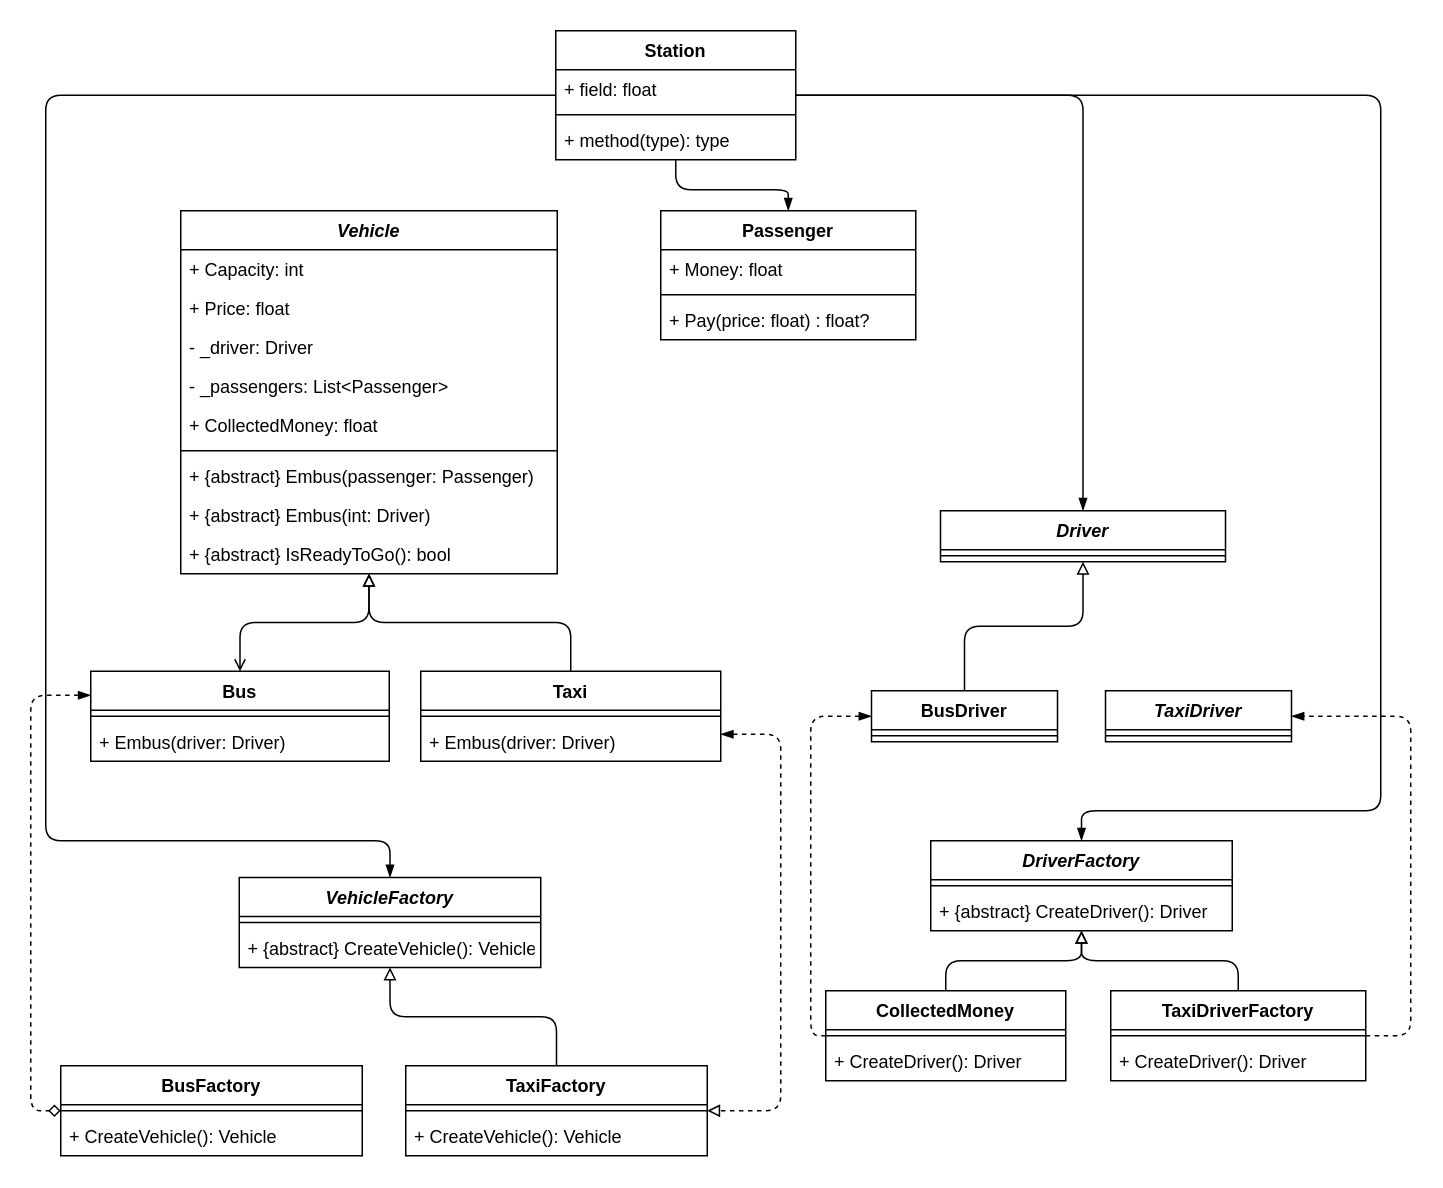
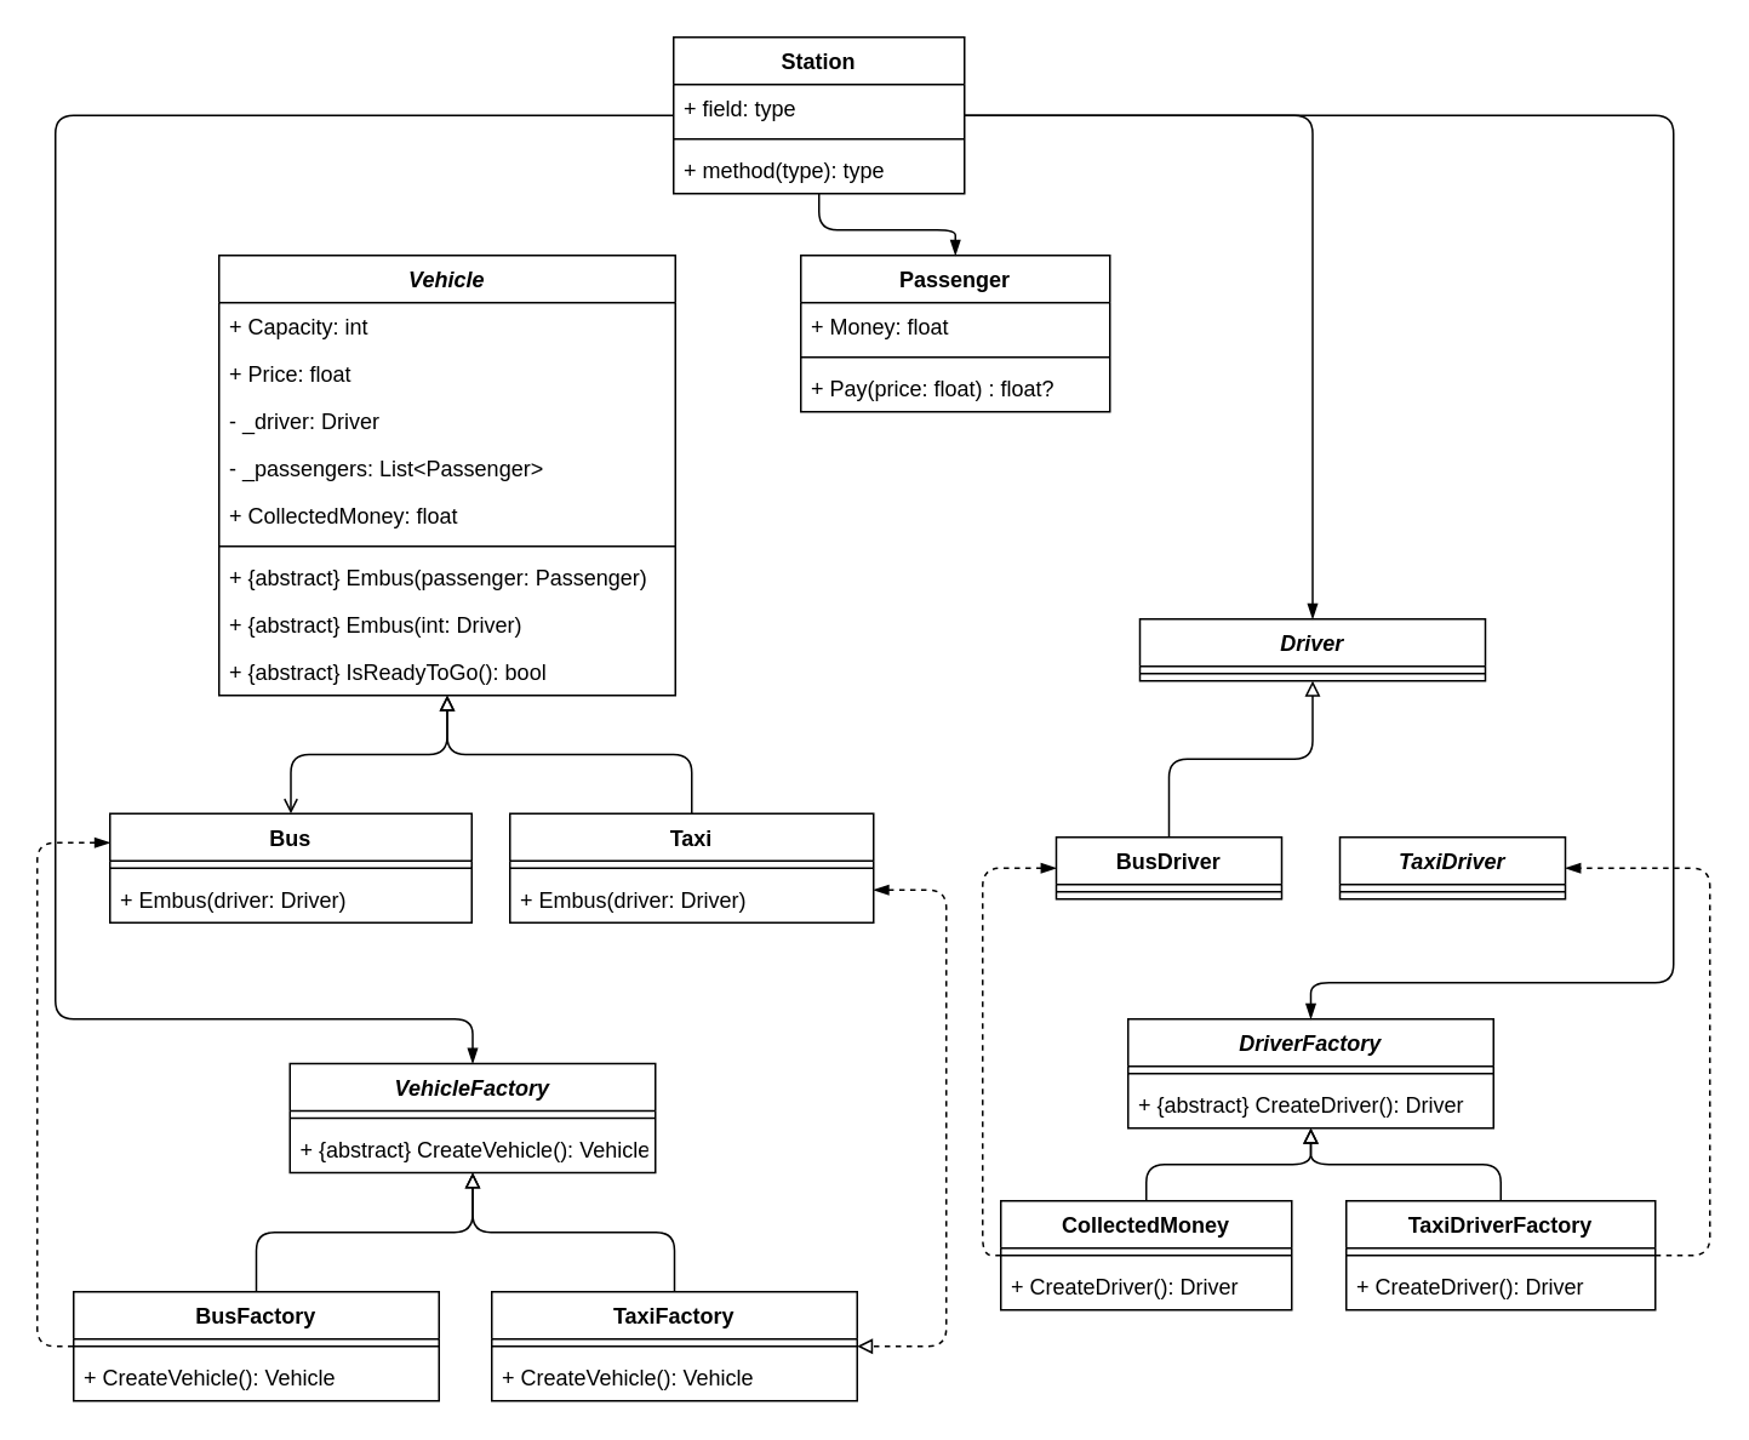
  <mxCell id="0" />
  <mxCell id="1" parent="0" />
  <mxCell id="2" value="" style="edgeStyle=orthogonalEdgeStyle;rounded=1;orthogonalLoop=1;jettySize=auto;html=1;startArrow=block;startFill=0;endArrow=open;endFill=0;" edge="1" parent="1" source="4" target="15"><mxGeometry relative="1" as="geometry" /></mxCell>
  <mxCell id="3" value="" style="edgeStyle=orthogonalEdgeStyle;rounded=1;orthogonalLoop=1;jettySize=auto;html=1;startArrow=block;startFill=0;endArrow=none;endFill=0;" edge="1" parent="1" source="4" target="19"><mxGeometry relative="1" as="geometry" /></mxCell>
  <mxCell id="4" value="Vehicle" style="swimlane;fontStyle=3;align=center;verticalAlign=top;childLayout=stackLayout;horizontal=1;startSize=26;horizontalStack=0;resizeParent=1;resizeParentMax=0;resizeLast=0;collapsible=1;marginBottom=0;" vertex="1" parent="1"><mxGeometry x="120" y="140" width="251" height="242" as="geometry" /></mxCell>
  <mxCell id="5" value="+ Capacity: int&#10;&#10;" style="text;strokeColor=none;fillColor=none;align=left;verticalAlign=top;spacingLeft=4;spacingRight=4;overflow=hidden;rotatable=0;points=[[0,0.5],[1,0.5]];portConstraint=eastwest;" vertex="1" parent="4"><mxGeometry y="26" width="251" height="26" as="geometry" /></mxCell>
  <mxCell id="6" value="+ Price: float&#10;&#10;" style="text;strokeColor=none;fillColor=none;align=left;verticalAlign=top;spacingLeft=4;spacingRight=4;overflow=hidden;rotatable=0;points=[[0,0.5],[1,0.5]];portConstraint=eastwest;" vertex="1" parent="4"><mxGeometry y="52" width="251" height="26" as="geometry" /></mxCell>
  <mxCell id="7" value="- _driver: Driver&#10;&#10;" style="text;strokeColor=none;fillColor=none;align=left;verticalAlign=top;spacingLeft=4;spacingRight=4;overflow=hidden;rotatable=0;points=[[0,0.5],[1,0.5]];portConstraint=eastwest;" vertex="1" parent="4"><mxGeometry y="78" width="251" height="26" as="geometry" /></mxCell>
  <mxCell id="8" value="- _passengers: List&lt;Passenger&gt;&#10;" style="text;strokeColor=none;fillColor=none;align=left;verticalAlign=top;spacingLeft=4;spacingRight=4;overflow=hidden;rotatable=0;points=[[0,0.5],[1,0.5]];portConstraint=eastwest;" vertex="1" parent="4"><mxGeometry y="104" width="251" height="26" as="geometry" /></mxCell>
  <mxCell id="9" value="+ CollectedMoney: float&#10;&#10;" style="text;strokeColor=none;fillColor=none;align=left;verticalAlign=top;spacingLeft=4;spacingRight=4;overflow=hidden;rotatable=0;points=[[0,0.5],[1,0.5]];portConstraint=eastwest;" vertex="1" parent="4"><mxGeometry y="130" width="251" height="26" as="geometry" /></mxCell>
  <mxCell id="10" value="" style="line;strokeWidth=1;fillColor=none;align=left;verticalAlign=middle;spacingTop=-1;spacingLeft=3;spacingRight=3;rotatable=0;labelPosition=right;points=[];portConstraint=eastwest;" vertex="1" parent="4"><mxGeometry y="156" width="251" height="8" as="geometry" /></mxCell>
  <mxCell id="11" value="+ {abstract} Embus(passenger: Passenger)" style="text;strokeColor=none;fillColor=none;align=left;verticalAlign=top;spacingLeft=4;spacingRight=4;overflow=hidden;rotatable=0;points=[[0,0.5],[1,0.5]];portConstraint=eastwest;" vertex="1" parent="4"><mxGeometry y="164" width="251" height="26" as="geometry" /></mxCell>
  <mxCell id="12" value="+ {abstract} Embus(int: Driver)" style="text;strokeColor=none;fillColor=none;align=left;verticalAlign=top;spacingLeft=4;spacingRight=4;overflow=hidden;rotatable=0;points=[[0,0.5],[1,0.5]];portConstraint=eastwest;" vertex="1" parent="4"><mxGeometry y="190" width="251" height="26" as="geometry" /></mxCell>
  <mxCell id="13" value="+ {abstract} IsReadyToGo(): bool" style="text;strokeColor=none;fillColor=none;align=left;verticalAlign=top;spacingLeft=4;spacingRight=4;overflow=hidden;rotatable=0;points=[[0,0.5],[1,0.5]];portConstraint=eastwest;" vertex="1" parent="4"><mxGeometry y="216" width="251" height="26" as="geometry" /></mxCell>
- <mxCell id="14" style="edgeStyle=orthogonalEdgeStyle;rounded=1;orthogonalLoop=1;jettySize=auto;html=1;entryX=0;entryY=0.5;entryDx=0;entryDy=0;dashed=1;startArrow=blockThin;startFill=1;endArrow=diamond;endFill=0;" edge="1" parent="1" source="15" target="38"><mxGeometry relative="1" as="geometry"><Array as="points"><mxPoint x="20" y="463" /><mxPoint x="20" y="740" /></Array></mxGeometry></mxCell>
+ <mxCell id="14" style="edgeStyle=orthogonalEdgeStyle;rounded=1;orthogonalLoop=1;jettySize=auto;html=1;entryX=0;entryY=0.5;entryDx=0;entryDy=0;dashed=1;startArrow=blockThin;startFill=1;endArrow=none;endFill=0;" edge="1" parent="1" source="15" target="38"><mxGeometry relative="1" as="geometry"><Array as="points"><mxPoint x="20" y="463" /><mxPoint x="20" y="740" /></Array></mxGeometry></mxCell>
  <mxCell id="15" value="Bus" style="swimlane;fontStyle=1;align=center;verticalAlign=top;childLayout=stackLayout;horizontal=1;startSize=26;horizontalStack=0;resizeParent=1;resizeParentMax=0;resizeLast=0;collapsible=1;marginBottom=0;" vertex="1" parent="1"><mxGeometry x="60" y="447" width="199" height="60" as="geometry" /></mxCell>
  <mxCell id="16" value="" style="line;strokeWidth=1;fillColor=none;align=left;verticalAlign=middle;spacingTop=-1;spacingLeft=3;spacingRight=3;rotatable=0;labelPosition=right;points=[];portConstraint=eastwest;" vertex="1" parent="15"><mxGeometry y="26" width="199" height="8" as="geometry" /></mxCell>
  <mxCell id="17" value="+ Embus(driver: Driver)" style="text;strokeColor=none;fillColor=none;align=left;verticalAlign=top;spacingLeft=4;spacingRight=4;overflow=hidden;rotatable=0;points=[[0,0.5],[1,0.5]];portConstraint=eastwest;" vertex="1" parent="15"><mxGeometry y="34" width="199" height="26" as="geometry" /></mxCell>
  <mxCell id="18" style="edgeStyle=orthogonalEdgeStyle;rounded=1;orthogonalLoop=1;jettySize=auto;html=1;entryX=1;entryY=0.5;entryDx=0;entryDy=0;startArrow=blockThin;startFill=1;endArrow=block;endFill=0;dashed=1;" edge="1" parent="1" source="19" target="41"><mxGeometry relative="1" as="geometry"><Array as="points"><mxPoint x="520" y="489" /><mxPoint x="520" y="740" /></Array></mxGeometry></mxCell>
  <mxCell id="19" value="Taxi" style="swimlane;fontStyle=1;align=center;verticalAlign=top;childLayout=stackLayout;horizontal=1;startSize=26;horizontalStack=0;resizeParent=1;resizeParentMax=0;resizeLast=0;collapsible=1;marginBottom=0;" vertex="1" parent="1"><mxGeometry x="280" y="447" width="200" height="60" as="geometry" /></mxCell>
  <mxCell id="20" value="" style="line;strokeWidth=1;fillColor=none;align=left;verticalAlign=middle;spacingTop=-1;spacingLeft=3;spacingRight=3;rotatable=0;labelPosition=right;points=[];portConstraint=eastwest;" vertex="1" parent="19"><mxGeometry y="26" width="200" height="8" as="geometry" /></mxCell>
  <mxCell id="21" value="+ Embus(driver: Driver)" style="text;strokeColor=none;fillColor=none;align=left;verticalAlign=top;spacingLeft=4;spacingRight=4;overflow=hidden;rotatable=0;points=[[0,0.5],[1,0.5]];portConstraint=eastwest;" vertex="1" parent="19"><mxGeometry y="34" width="200" height="26" as="geometry" /></mxCell>
  <mxCell id="22" value="Passenger" style="swimlane;fontStyle=1;align=center;verticalAlign=top;childLayout=stackLayout;horizontal=1;startSize=26;horizontalStack=0;resizeParent=1;resizeParentMax=0;resizeLast=0;collapsible=1;marginBottom=0;" vertex="1" parent="1"><mxGeometry x="440" y="140" width="170" height="86" as="geometry" /></mxCell>
  <mxCell id="23" value="+ Money: float" style="text;strokeColor=none;fillColor=none;align=left;verticalAlign=top;spacingLeft=4;spacingRight=4;overflow=hidden;rotatable=0;points=[[0,0.5],[1,0.5]];portConstraint=eastwest;" vertex="1" parent="22"><mxGeometry y="26" width="170" height="26" as="geometry" /></mxCell>
  <mxCell id="24" value="" style="line;strokeWidth=1;fillColor=none;align=left;verticalAlign=middle;spacingTop=-1;spacingLeft=3;spacingRight=3;rotatable=0;labelPosition=right;points=[];portConstraint=eastwest;" vertex="1" parent="22"><mxGeometry y="52" width="170" height="8" as="geometry" /></mxCell>
  <mxCell id="25" value="+ Pay(price: float) : float?" style="text;strokeColor=none;fillColor=none;align=left;verticalAlign=top;spacingLeft=4;spacingRight=4;overflow=hidden;rotatable=0;points=[[0,0.5],[1,0.5]];portConstraint=eastwest;" vertex="1" parent="22"><mxGeometry y="60" width="170" height="26" as="geometry" /></mxCell>
  <mxCell id="26" value="" style="edgeStyle=orthogonalEdgeStyle;rounded=1;orthogonalLoop=1;jettySize=auto;html=1;startArrow=block;startFill=0;endArrow=none;endFill=0;" edge="1" parent="1" source="27" target="29"><mxGeometry relative="1" as="geometry" /></mxCell>
  <mxCell id="27" value="Driver" style="swimlane;fontStyle=3;align=center;verticalAlign=top;childLayout=stackLayout;horizontal=1;startSize=26;horizontalStack=0;resizeParent=1;resizeParentMax=0;resizeLast=0;collapsible=1;marginBottom=0;" vertex="1" parent="1"><mxGeometry x="626.5" y="340" width="190" height="34" as="geometry" /></mxCell>
  <mxCell id="28" value="" style="line;strokeWidth=1;fillColor=none;align=left;verticalAlign=middle;spacingTop=-1;spacingLeft=3;spacingRight=3;rotatable=0;labelPosition=right;points=[];portConstraint=eastwest;" vertex="1" parent="27"><mxGeometry y="26" width="190" height="8" as="geometry" /></mxCell>
  <mxCell id="29" value="BusDriver" style="swimlane;fontStyle=1;align=center;verticalAlign=top;childLayout=stackLayout;horizontal=1;startSize=26;horizontalStack=0;resizeParent=1;resizeParentMax=0;resizeLast=0;collapsible=1;marginBottom=0;" vertex="1" parent="1"><mxGeometry x="580.5" y="460" width="124" height="34" as="geometry" /></mxCell>
  <mxCell id="30" value="" style="line;strokeWidth=1;fillColor=none;align=left;verticalAlign=middle;spacingTop=-1;spacingLeft=3;spacingRight=3;rotatable=0;labelPosition=right;points=[];portConstraint=eastwest;" vertex="1" parent="29"><mxGeometry y="26" width="124" height="8" as="geometry" /></mxCell>
  <mxCell id="31" value="TaxiDriver" style="swimlane;fontStyle=3;align=center;verticalAlign=top;childLayout=stackLayout;horizontal=1;startSize=26;horizontalStack=0;resizeParent=1;resizeParentMax=0;resizeLast=0;collapsible=1;marginBottom=0;" vertex="1" parent="1"><mxGeometry x="736.5" y="460" width="124" height="34" as="geometry" /></mxCell>
  <mxCell id="32" value="" style="line;strokeWidth=1;fillColor=none;align=left;verticalAlign=middle;spacingTop=-1;spacingLeft=3;spacingRight=3;rotatable=0;labelPosition=right;points=[];portConstraint=eastwest;" vertex="1" parent="31"><mxGeometry y="26" width="124" height="8" as="geometry" /></mxCell>
+ <mxCell id="33" value="" style="edgeStyle=orthogonalEdgeStyle;rounded=1;orthogonalLoop=1;jettySize=auto;html=1;startArrow=block;startFill=0;endArrow=none;endFill=0;" edge="1" parent="1" source="35" target="38"><mxGeometry relative="1" as="geometry" /></mxCell>
  <mxCell id="34" value="" style="edgeStyle=orthogonalEdgeStyle;rounded=1;orthogonalLoop=1;jettySize=auto;html=1;startArrow=block;startFill=0;endArrow=none;endFill=0;" edge="1" parent="1" source="35" target="41"><mxGeometry relative="1" as="geometry" /></mxCell>
  <mxCell id="35" value="VehicleFactory" style="swimlane;fontStyle=3;align=center;verticalAlign=top;childLayout=stackLayout;horizontal=1;startSize=26;horizontalStack=0;resizeParent=1;resizeParentMax=0;resizeLast=0;collapsible=1;marginBottom=0;" vertex="1" parent="1"><mxGeometry x="159" y="584.5" width="201" height="60" as="geometry" /></mxCell>
  <mxCell id="36" value="" style="line;strokeWidth=1;fillColor=none;align=left;verticalAlign=middle;spacingTop=-1;spacingLeft=3;spacingRight=3;rotatable=0;labelPosition=right;points=[];portConstraint=eastwest;" vertex="1" parent="35"><mxGeometry y="26" width="201" height="8" as="geometry" /></mxCell>
  <mxCell id="37" value="+ {abstract} CreateVehicle(): Vehicle" style="text;strokeColor=none;fillColor=none;align=left;verticalAlign=top;spacingLeft=4;spacingRight=4;overflow=hidden;rotatable=0;points=[[0,0.5],[1,0.5]];portConstraint=eastwest;" vertex="1" parent="35"><mxGeometry y="34" width="201" height="26" as="geometry" /></mxCell>
  <mxCell id="38" value="BusFactory" style="swimlane;fontStyle=1;align=center;verticalAlign=top;childLayout=stackLayout;horizontal=1;startSize=26;horizontalStack=0;resizeParent=1;resizeParentMax=0;resizeLast=0;collapsible=1;marginBottom=0;" vertex="1" parent="1"><mxGeometry x="40" y="710" width="201" height="60" as="geometry" /></mxCell>
  <mxCell id="39" value="" style="line;strokeWidth=1;fillColor=none;align=left;verticalAlign=middle;spacingTop=-1;spacingLeft=3;spacingRight=3;rotatable=0;labelPosition=right;points=[];portConstraint=eastwest;" vertex="1" parent="38"><mxGeometry y="26" width="201" height="8" as="geometry" /></mxCell>
  <mxCell id="40" value="+ CreateVehicle(): Vehicle" style="text;strokeColor=none;fillColor=none;align=left;verticalAlign=top;spacingLeft=4;spacingRight=4;overflow=hidden;rotatable=0;points=[[0,0.5],[1,0.5]];portConstraint=eastwest;" vertex="1" parent="38"><mxGeometry y="34" width="201" height="26" as="geometry" /></mxCell>
  <mxCell id="41" value="TaxiFactory" style="swimlane;fontStyle=1;align=center;verticalAlign=top;childLayout=stackLayout;horizontal=1;startSize=26;horizontalStack=0;resizeParent=1;resizeParentMax=0;resizeLast=0;collapsible=1;marginBottom=0;" vertex="1" parent="1"><mxGeometry x="270" y="710" width="201" height="60" as="geometry" /></mxCell>
  <mxCell id="42" value="" style="line;strokeWidth=1;fillColor=none;align=left;verticalAlign=middle;spacingTop=-1;spacingLeft=3;spacingRight=3;rotatable=0;labelPosition=right;points=[];portConstraint=eastwest;" vertex="1" parent="41"><mxGeometry y="26" width="201" height="8" as="geometry" /></mxCell>
  <mxCell id="43" value="+ CreateVehicle(): Vehicle" style="text;strokeColor=none;fillColor=none;align=left;verticalAlign=top;spacingLeft=4;spacingRight=4;overflow=hidden;rotatable=0;points=[[0,0.5],[1,0.5]];portConstraint=eastwest;" vertex="1" parent="41"><mxGeometry y="34" width="201" height="26" as="geometry" /></mxCell>
  <mxCell id="44" value="" style="edgeStyle=orthogonalEdgeStyle;rounded=1;orthogonalLoop=1;jettySize=auto;html=1;startArrow=block;startFill=0;endArrow=none;endFill=0;" edge="1" parent="1" source="46" target="50"><mxGeometry relative="1" as="geometry" /></mxCell>
  <mxCell id="45" value="" style="edgeStyle=orthogonalEdgeStyle;rounded=1;orthogonalLoop=1;jettySize=auto;html=1;startArrow=block;startFill=0;endArrow=none;endFill=0;" edge="1" parent="1" source="46" target="54"><mxGeometry relative="1" as="geometry" /></mxCell>
  <mxCell id="46" value="DriverFactory" style="swimlane;fontStyle=3;align=center;verticalAlign=top;childLayout=stackLayout;horizontal=1;startSize=26;horizontalStack=0;resizeParent=1;resizeParentMax=0;resizeLast=0;collapsible=1;marginBottom=0;" vertex="1" parent="1"><mxGeometry x="620" y="560" width="201" height="60" as="geometry" /></mxCell>
  <mxCell id="47" value="" style="line;strokeWidth=1;fillColor=none;align=left;verticalAlign=middle;spacingTop=-1;spacingLeft=3;spacingRight=3;rotatable=0;labelPosition=right;points=[];portConstraint=eastwest;" vertex="1" parent="46"><mxGeometry y="26" width="201" height="8" as="geometry" /></mxCell>
  <mxCell id="48" value="+ {abstract} CreateDriver(): Driver" style="text;strokeColor=none;fillColor=none;align=left;verticalAlign=top;spacingLeft=4;spacingRight=4;overflow=hidden;rotatable=0;points=[[0,0.5],[1,0.5]];portConstraint=eastwest;" vertex="1" parent="46"><mxGeometry y="34" width="201" height="26" as="geometry" /></mxCell>
  <mxCell id="49" style="edgeStyle=orthogonalEdgeStyle;rounded=1;orthogonalLoop=1;jettySize=auto;html=1;entryX=0;entryY=0.5;entryDx=0;entryDy=0;dashed=1;startArrow=none;startFill=0;endArrow=blockThin;endFill=1;" edge="1" parent="1" source="50" target="29"><mxGeometry relative="1" as="geometry"><Array as="points"><mxPoint x="540" y="690" /><mxPoint x="540" y="477" /></Array></mxGeometry></mxCell>
  <mxCell id="50" value="CollectedMoney" style="swimlane;fontStyle=1;align=center;verticalAlign=top;childLayout=stackLayout;horizontal=1;startSize=26;horizontalStack=0;resizeParent=1;resizeParentMax=0;resizeLast=0;collapsible=1;marginBottom=0;" vertex="1" parent="1"><mxGeometry x="550" y="660" width="160" height="60" as="geometry" /></mxCell>
  <mxCell id="51" value="" style="line;strokeWidth=1;fillColor=none;align=left;verticalAlign=middle;spacingTop=-1;spacingLeft=3;spacingRight=3;rotatable=0;labelPosition=right;points=[];portConstraint=eastwest;" vertex="1" parent="50"><mxGeometry y="26" width="160" height="8" as="geometry" /></mxCell>
  <mxCell id="52" value="+ CreateDriver(): Driver" style="text;strokeColor=none;fillColor=none;align=left;verticalAlign=top;spacingLeft=4;spacingRight=4;overflow=hidden;rotatable=0;points=[[0,0.5],[1,0.5]];portConstraint=eastwest;" vertex="1" parent="50"><mxGeometry y="34" width="160" height="26" as="geometry" /></mxCell>
  <mxCell id="53" style="edgeStyle=orthogonalEdgeStyle;rounded=1;orthogonalLoop=1;jettySize=auto;html=1;entryX=1;entryY=0.5;entryDx=0;entryDy=0;startArrow=none;startFill=0;endArrow=blockThin;endFill=1;dashed=1;" edge="1" parent="1" source="54" target="31"><mxGeometry relative="1" as="geometry"><Array as="points"><mxPoint x="940" y="690" /><mxPoint x="940" y="477" /></Array></mxGeometry></mxCell>
  <mxCell id="54" value="TaxiDriverFactory" style="swimlane;fontStyle=1;align=center;verticalAlign=top;childLayout=stackLayout;horizontal=1;startSize=26;horizontalStack=0;resizeParent=1;resizeParentMax=0;resizeLast=0;collapsible=1;marginBottom=0;" vertex="1" parent="1"><mxGeometry x="740" y="660" width="170" height="60" as="geometry" /></mxCell>
  <mxCell id="55" value="" style="line;strokeWidth=1;fillColor=none;align=left;verticalAlign=middle;spacingTop=-1;spacingLeft=3;spacingRight=3;rotatable=0;labelPosition=right;points=[];portConstraint=eastwest;" vertex="1" parent="54"><mxGeometry y="26" width="170" height="8" as="geometry" /></mxCell>
  <mxCell id="56" value="+ CreateDriver(): Driver" style="text;strokeColor=none;fillColor=none;align=left;verticalAlign=top;spacingLeft=4;spacingRight=4;overflow=hidden;rotatable=0;points=[[0,0.5],[1,0.5]];portConstraint=eastwest;" vertex="1" parent="54"><mxGeometry y="34" width="170" height="26" as="geometry" /></mxCell>
  <mxCell id="57" style="edgeStyle=orthogonalEdgeStyle;rounded=1;orthogonalLoop=1;jettySize=auto;html=1;startArrow=none;startFill=0;endArrow=blockThin;endFill=1;" edge="1" parent="1" source="61" target="22"><mxGeometry relative="1" as="geometry" /></mxCell>
  <mxCell id="58" style="edgeStyle=orthogonalEdgeStyle;rounded=1;orthogonalLoop=1;jettySize=auto;html=1;entryX=0.5;entryY=0;entryDx=0;entryDy=0;startArrow=none;startFill=0;endArrow=blockThin;endFill=1;" edge="1" parent="1" source="61" target="27"><mxGeometry relative="1" as="geometry" /></mxCell>
  <mxCell id="59" style="edgeStyle=orthogonalEdgeStyle;rounded=1;orthogonalLoop=1;jettySize=auto;html=1;entryX=0.5;entryY=0;entryDx=0;entryDy=0;startArrow=none;startFill=0;endArrow=blockThin;endFill=1;" edge="1" parent="1" source="61" target="46"><mxGeometry relative="1" as="geometry"><Array as="points"><mxPoint x="920" y="63" /><mxPoint x="920" y="540" /><mxPoint x="721" y="540" /></Array></mxGeometry></mxCell>
  <mxCell id="60" style="edgeStyle=orthogonalEdgeStyle;rounded=1;orthogonalLoop=1;jettySize=auto;html=1;entryX=0.5;entryY=0;entryDx=0;entryDy=0;startArrow=none;startFill=0;endArrow=blockThin;endFill=1;" edge="1" parent="1" source="61" target="35"><mxGeometry relative="1" as="geometry"><Array as="points"><mxPoint x="30" y="63" /><mxPoint x="30" y="560" /><mxPoint x="260" y="560" /></Array></mxGeometry></mxCell>
  <mxCell id="61" value="Station" style="swimlane;fontStyle=1;align=center;verticalAlign=top;childLayout=stackLayout;horizontal=1;startSize=26;horizontalStack=0;resizeParent=1;resizeParentMax=0;resizeLast=0;collapsible=1;marginBottom=0;" vertex="1" parent="1"><mxGeometry x="370" y="20" width="160" height="86" as="geometry" /></mxCell>
- <mxCell id="62" value="+ field: float" style="text;strokeColor=none;fillColor=none;align=left;verticalAlign=top;spacingLeft=4;spacingRight=4;overflow=hidden;rotatable=0;points=[[0,0.5],[1,0.5]];portConstraint=eastwest;" vertex="1" parent="61"><mxGeometry y="26" width="160" height="26" as="geometry" /></mxCell>
+ <mxCell id="62" value="+ field: type" style="text;strokeColor=none;fillColor=none;align=left;verticalAlign=top;spacingLeft=4;spacingRight=4;overflow=hidden;rotatable=0;points=[[0,0.5],[1,0.5]];portConstraint=eastwest;" vertex="1" parent="61"><mxGeometry y="26" width="160" height="26" as="geometry" /></mxCell>
  <mxCell id="63" value="" style="line;strokeWidth=1;fillColor=none;align=left;verticalAlign=middle;spacingTop=-1;spacingLeft=3;spacingRight=3;rotatable=0;labelPosition=right;points=[];portConstraint=eastwest;" vertex="1" parent="61"><mxGeometry y="52" width="160" height="8" as="geometry" /></mxCell>
  <mxCell id="64" value="+ method(type): type" style="text;strokeColor=none;fillColor=none;align=left;verticalAlign=top;spacingLeft=4;spacingRight=4;overflow=hidden;rotatable=0;points=[[0,0.5],[1,0.5]];portConstraint=eastwest;" vertex="1" parent="61"><mxGeometry y="60" width="160" height="26" as="geometry" /></mxCell>
